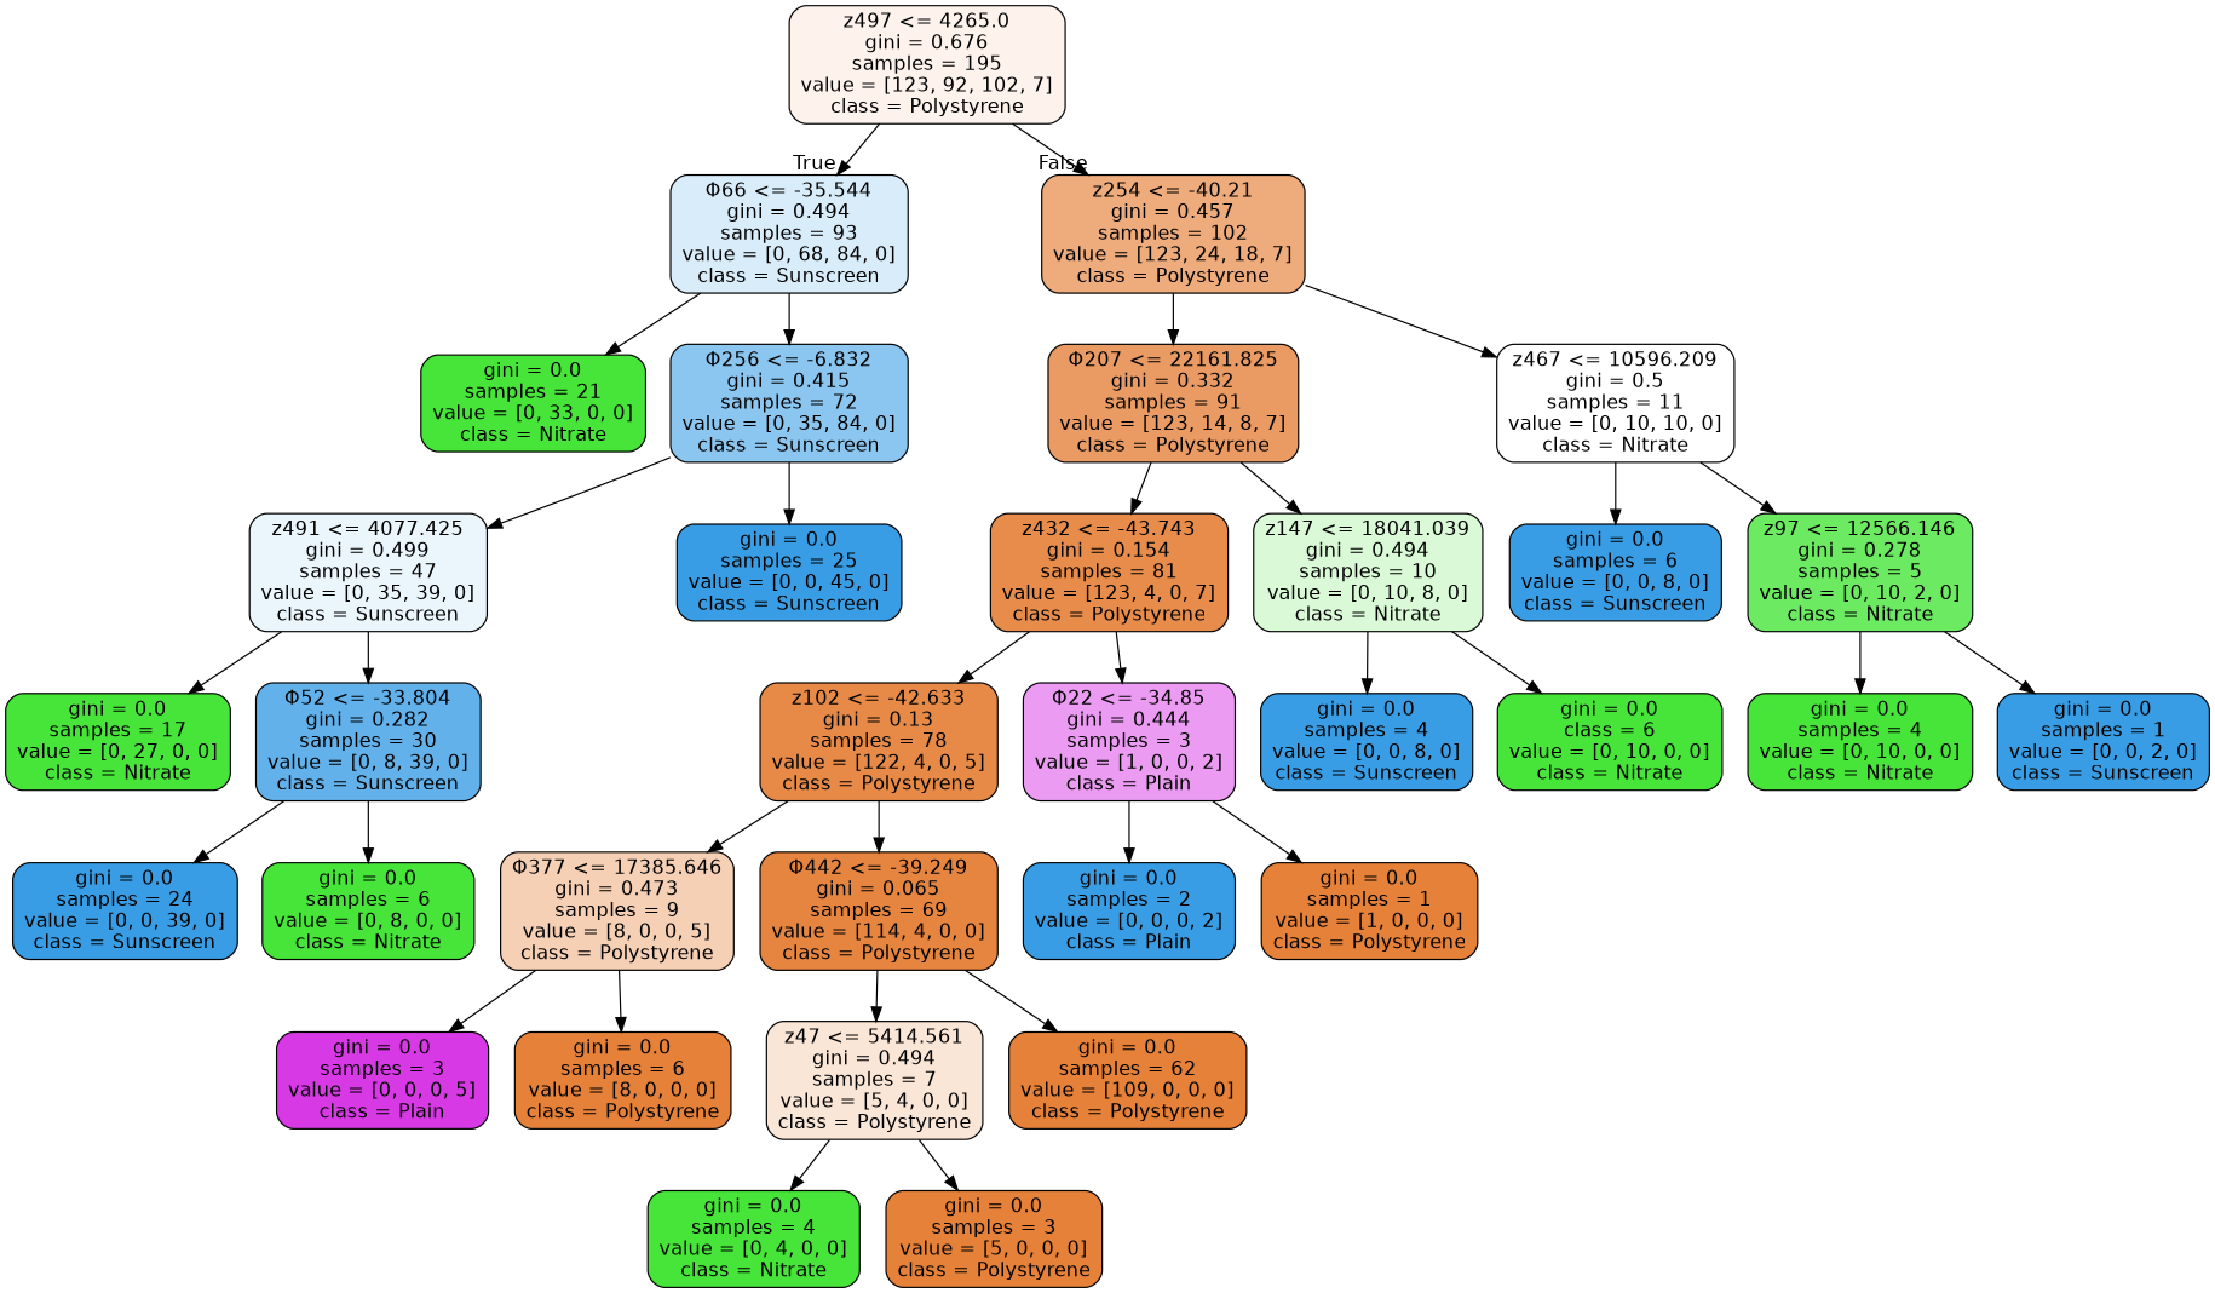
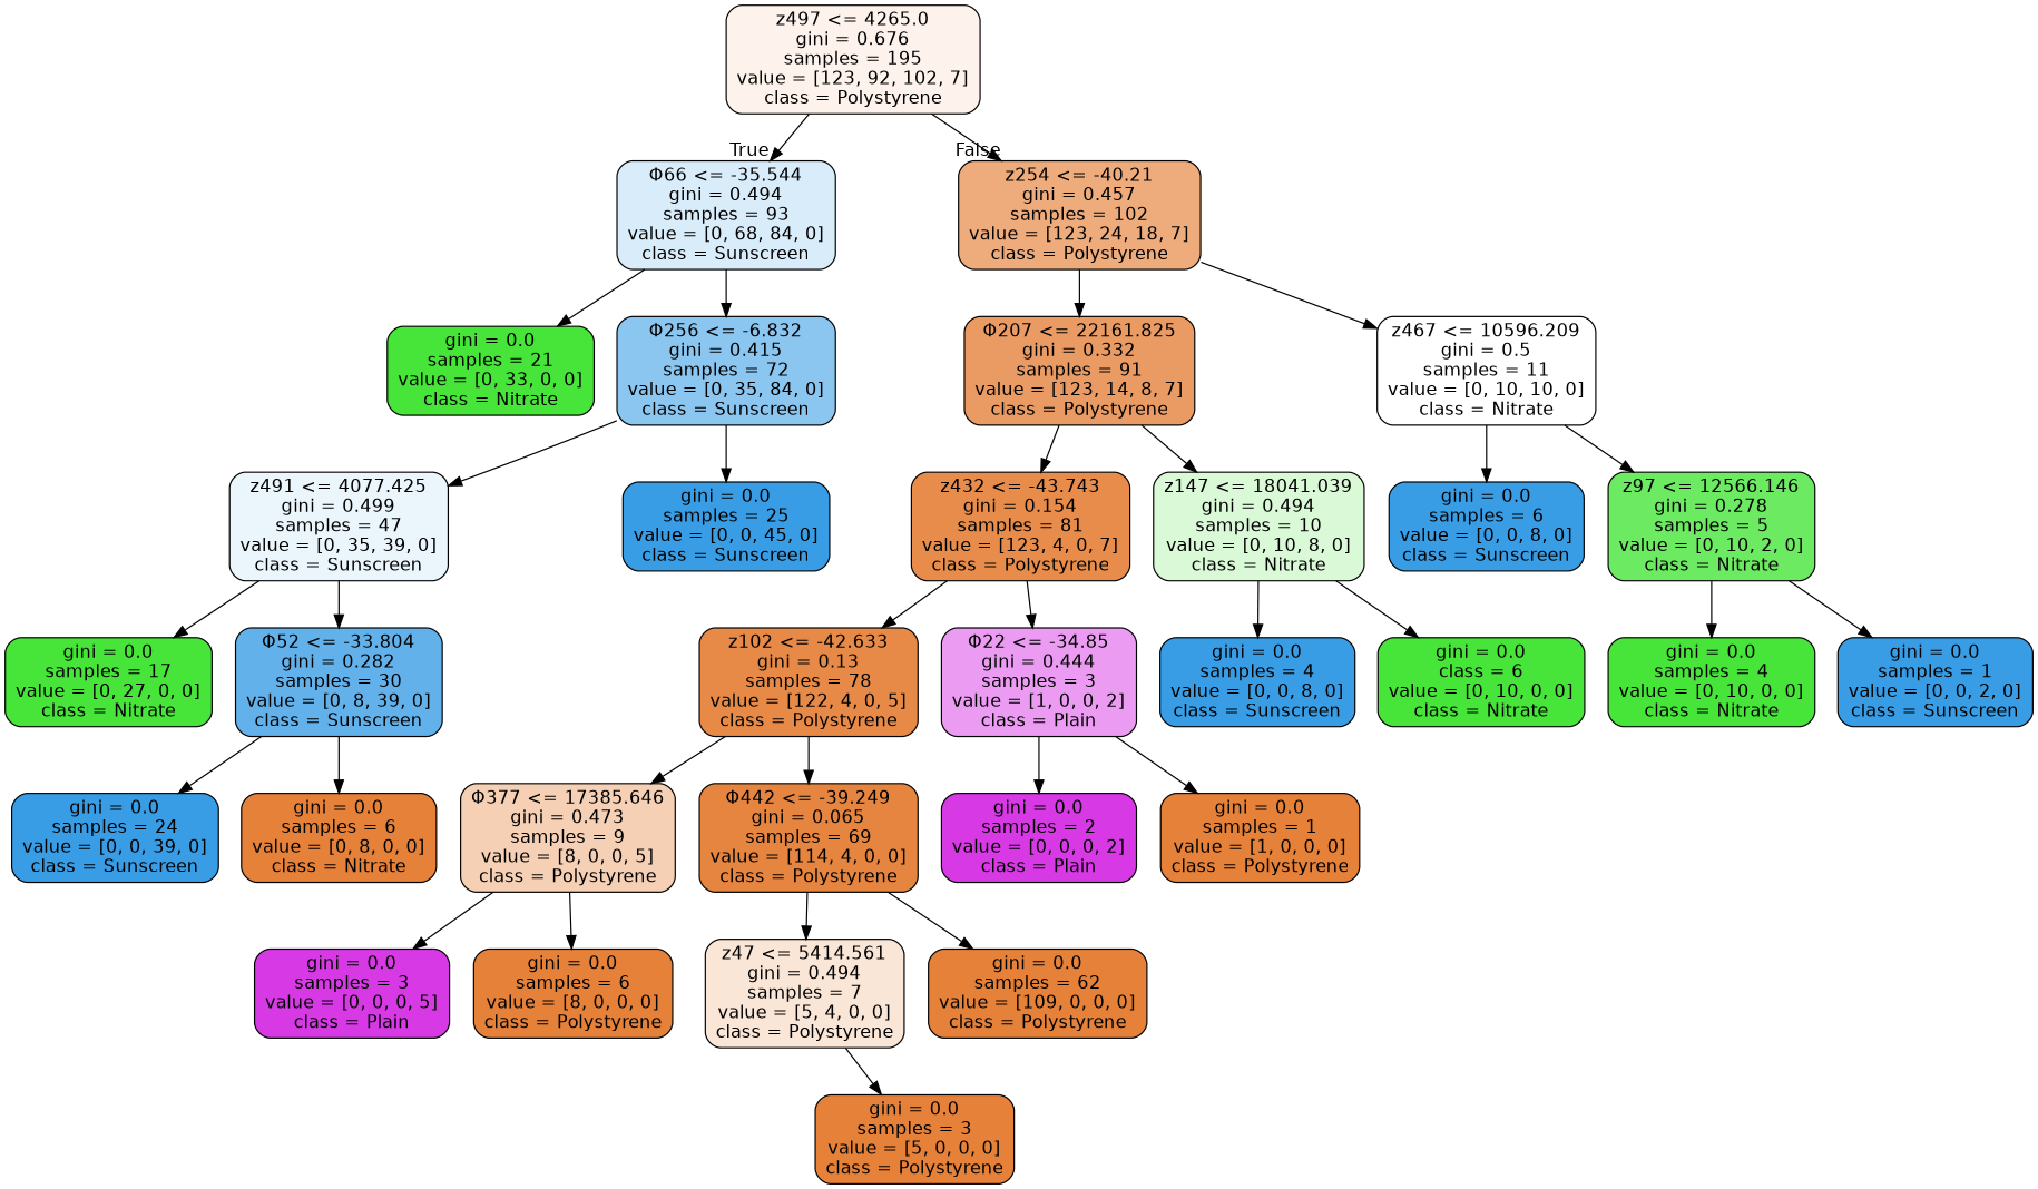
  digraph {
    node [color=black fillcolor="#47e539" fontname=helvetica shape=box style="filled, rounded"]
    edge [fontname=helvetica]
    n1 [fillcolor="#fdf3ec" label="z497 <= 4265.0\ngini = 0.676\nsamples = 195\nvalue = [123, 92, 102, 7]\nclass = Polystyrene"]
    n2 [fillcolor="#d9ecfa" label="Φ66 <= -35.544\ngini = 0.494\nsamples = 93\nvalue = [0, 68, 84, 0]\nclass = Sunscreen"]
    n3 [fillcolor="#eeab7b" label="z254 <= -40.21\ngini = 0.457\nsamples = 102\nvalue = [123, 24, 18, 7]\nclass = Polystyrene"]
    n4 [label="gini = 0.0\nsamples = 21\nvalue = [0, 33, 0, 0]\nclass = Nitrate"]
    n5 [fillcolor="#8bc6f0" label="Φ256 <= -6.832\ngini = 0.415\nsamples = 72\nvalue = [0, 35, 84, 0]\nclass = Sunscreen"]
    n6 [fillcolor="#ea9b63" label="Φ207 <= 22161.825\ngini = 0.332\nsamples = 91\nvalue = [123, 14, 8, 7]\nclass = Polystyrene"]
    n7 [fillcolor="#ffffff" label="z467 <= 10596.209\ngini = 0.5\nsamples = 11\nvalue = [0, 10, 10, 0]\nclass = Nitrate"]
    n8 [fillcolor="#ebf5fc" label="z491 <= 4077.425\ngini = 0.499\nsamples = 47\nvalue = [0, 35, 39, 0]\nclass = Sunscreen"]
    n9 [fillcolor="#399de5" label="gini = 0.0\nsamples = 25\nvalue = [0, 0, 45, 0]\nclass = Sunscreen"]
    n10 [label="gini = 0.0\nsamples = 17\nvalue = [0, 27, 0, 0]\nclass = Nitrate"]
    n11 [fillcolor="#62b1ea" label="Φ52 <= -33.804\ngini = 0.282\nsamples = 30\nvalue = [0, 8, 39, 0]\nclass = Sunscreen"]
    n12 [fillcolor="#399de5" label="gini = 0.0\nsamples = 24\nvalue = [0, 0, 39, 0]\nclass = Sunscreen"]
-   n13 [label="gini = 0.0\nsamples = 6\nvalue = [0, 8, 0, 0]\nclass = Nitrate"]
+   n13 [fillcolor="#e58139" label="gini = 0.0\nsamples = 6\nvalue = [0, 8, 0, 0]\nclass = Nitrate"]
    n14 [fillcolor="#e78c4a" label="z432 <= -43.743\ngini = 0.154\nsamples = 81\nvalue = [123, 4, 0, 7]\nclass = Polystyrene"]
    n15 [fillcolor="#dafad7" label="z147 <= 18041.039\ngini = 0.494\nsamples = 10\nvalue = [0, 10, 8, 0]\nclass = Nitrate"]
    n16 [fillcolor="#399de5" label="gini = 0.0\nsamples = 6\nvalue = [0, 0, 8, 0]\nclass = Sunscreen"]
    n17 [fillcolor="#6cea61" label="z97 <= 12566.146\ngini = 0.278\nsamples = 5\nvalue = [0, 10, 2, 0]\nclass = Nitrate"]
    n18 [fillcolor="#e78a47" label="z102 <= -42.633\ngini = 0.13\nsamples = 78\nvalue = [122, 4, 0, 5]\nclass = Polystyrene"]
    n19 [fillcolor="#eb9cf2" label="Φ22 <= -34.85\ngini = 0.444\nsamples = 3\nvalue = [1, 0, 0, 2]\nclass = Plain"]
    n20 [fillcolor="#399de5" label="gini = 0.0\nsamples = 4\nvalue = [0, 0, 8, 0]\nclass = Sunscreen"]
    n21 [label="gini = 0.0\nclass = 6\nvalue = [0, 10, 0, 0]\nclass = Nitrate"]
    n22 [fillcolor="#f5d0b5" label="Φ377 <= 17385.646\ngini = 0.473\nsamples = 9\nvalue = [8, 0, 0, 5]\nclass = Polystyrene"]
    n23 [fillcolor="#e68540" label="Φ442 <= -39.249\ngini = 0.065\nsamples = 69\nvalue = [114, 4, 0, 0]\nclass = Polystyrene"]
-   n24 [fillcolor="#399de5" label="gini = 0.0\nsamples = 2\nvalue = [0, 0, 0, 2]\nclass = Plain"]
+   n24 [fillcolor="#d739e5" label="gini = 0.0\nsamples = 2\nvalue = [0, 0, 0, 2]\nclass = Plain"]
    n25 [fillcolor="#e58139" label="gini = 0.0\nsamples = 1\nvalue = [1, 0, 0, 0]\nclass = Polystyrene"]
    n26 [fillcolor="#d739e5" label="gini = 0.0\nsamples = 3\nvalue = [0, 0, 0, 5]\nclass = Plain"]
    n27 [fillcolor="#e58139" label="gini = 0.0\nsamples = 6\nvalue = [8, 0, 0, 0]\nclass = Polystyrene"]
    n28 [fillcolor="#fae6d7" label="z47 <= 5414.561\ngini = 0.494\nsamples = 7\nvalue = [5, 4, 0, 0]\nclass = Polystyrene"]
    n29 [fillcolor="#e58139" label="gini = 0.0\nsamples = 62\nvalue = [109, 0, 0, 0]\nclass = Polystyrene"]
-   n30 [label="gini = 0.0\nsamples = 4\nvalue = [0, 4, 0, 0]\nclass = Nitrate"]
    n31 [fillcolor="#e58139" label="gini = 0.0\nsamples = 3\nvalue = [5, 0, 0, 0]\nclass = Polystyrene"]
    n32 [label="gini = 0.0\nsamples = 4\nvalue = [0, 10, 0, 0]\nclass = Nitrate"]
    n33 [fillcolor="#399de5" label="gini = 0.0\nsamples = 1\nvalue = [0, 0, 2, 0]\nclass = Sunscreen"]
    n1 -> n2 [headlabel=True labelangle=45 labeldistance=2.5]
    n1 -> n3 [headlabel=False labelangle=-45 labeldistance=2.5]
    n2 -> n4
    n2 -> n5
    n3 -> n6
    n3 -> n7
    n5 -> n8
    n5 -> n9
    n6 -> n14
    n6 -> n15
    n7 -> n16
    n7 -> n17
    n8 -> n10
    n8 -> n11
    n11 -> n12
    n11 -> n13
    n14 -> n18
    n14 -> n19
    n15 -> n20
    n15 -> n21
    n17 -> n32
    n17 -> n33
    n18 -> n22
    n18 -> n23
    n19 -> n24
    n19 -> n25
    n22 -> n26
    n22 -> n27
    n23 -> n28
    n23 -> n29
-   n28 -> n30
    n28 -> n31
  }
